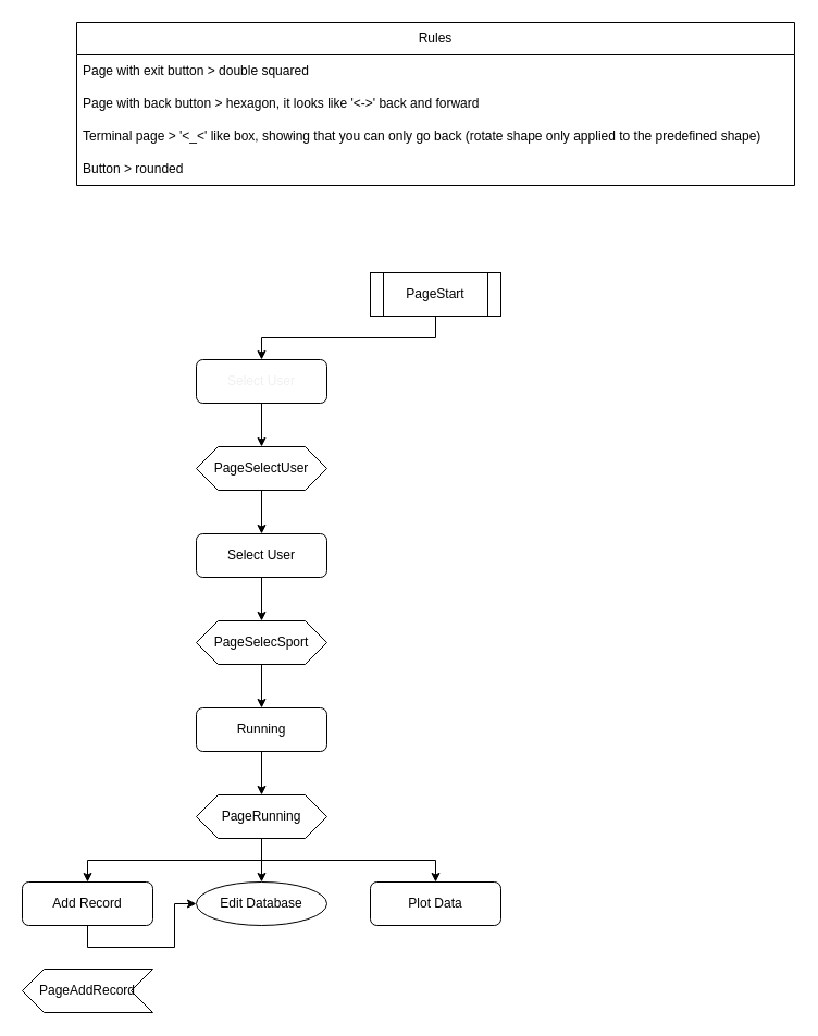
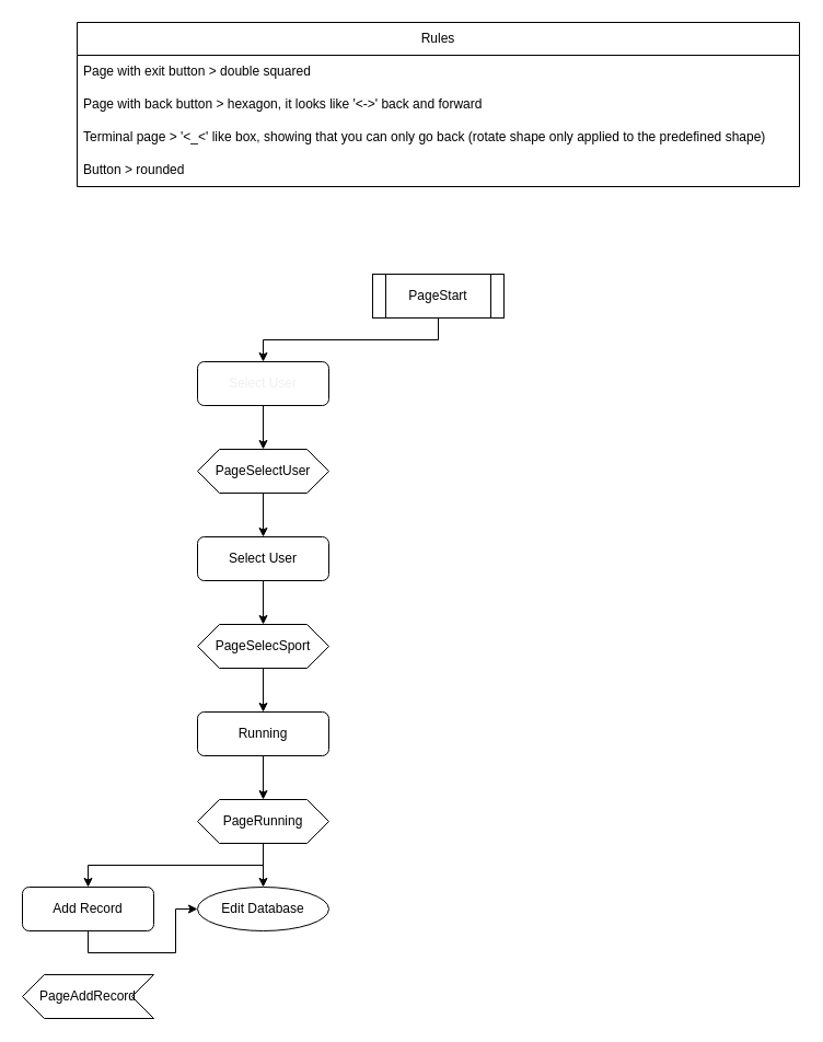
  <mxCell id="0" />
  <mxCell id="1" parent="0" />
  <mxCell id="2" style="edgeStyle=orthogonalEdgeStyle;rounded=0;orthogonalLoop=1;jettySize=auto;html=1;exitX=0.5;exitY=1;exitDx=0;exitDy=0;" edge="1" parent="1" source="3" target="6"><mxGeometry relative="1" as="geometry" /></mxCell>
  <mxCell id="3" value="PageStart" style="shape=process;whiteSpace=wrap;html=1;backgroundOutline=1;" parent="1" vertex="1"><mxGeometry x="340" y="250" width="120" height="40" as="geometry" /></mxCell>
  <mxCell id="4" style="edgeStyle=orthogonalEdgeStyle;rounded=0;orthogonalLoop=1;jettySize=auto;html=1;exitX=0.5;exitY=1;exitDx=0;exitDy=0;" edge="1" parent="1" source="6"><mxGeometry relative="1" as="geometry"><mxPoint x="240.333" y="370.167" as="targetPoint" /></mxGeometry></mxCell>
  <mxCell id="5" style="edgeStyle=orthogonalEdgeStyle;rounded=0;orthogonalLoop=1;jettySize=auto;html=1;exitX=0.5;exitY=1;exitDx=0;exitDy=0;entryX=0.5;entryY=0;entryDx=0;entryDy=0;" edge="1" parent="1" source="6" target="21"><mxGeometry relative="1" as="geometry" /></mxCell>
  <mxCell id="6" value="&lt;div style=&quot;&quot;&gt;&lt;br&gt;&lt;/div&gt;&lt;span style=&quot;color: rgb(240, 240, 240); font-family: Helvetica; font-size: 12px; font-style: normal; font-variant-ligatures: normal; font-variant-caps: normal; font-weight: 400; letter-spacing: normal; orphans: 2; text-indent: 0px; text-transform: none; widows: 2; word-spacing: 0px; -webkit-text-stroke-width: 0px; background-color: rgb(42, 37, 47); text-decoration-thickness: initial; text-decoration-style: initial; text-decoration-color: initial; float: none; display: inline !important;&quot;&gt;&lt;div style=&quot;&quot;&gt;Select User&lt;/div&gt;&lt;/span&gt;&lt;div style=&quot;&quot;&gt;&lt;br&gt;&lt;/div&gt;" style="rounded=1;whiteSpace=wrap;html=1;align=center;" vertex="1" parent="1"><mxGeometry x="180" y="330" width="120" height="40" as="geometry" /></mxCell>
  <mxCell id="7" value="Rules" style="swimlane;fontStyle=0;childLayout=stackLayout;horizontal=1;startSize=30;horizontalStack=0;resizeParent=1;resizeParentMax=0;resizeLast=0;collapsible=1;marginBottom=0;whiteSpace=wrap;html=1;swimlaneFillColor=default;strokeColor=default;glass=0;gradientColor=none;" vertex="1" parent="1"><mxGeometry x="70" y="20" width="660" height="150" as="geometry" /></mxCell>
  <mxCell id="8" value="Page with exit button &amp;gt; double squared" style="text;strokeColor=none;fillColor=none;align=left;verticalAlign=middle;spacingLeft=4;spacingRight=4;overflow=hidden;points=[[0,0.5],[1,0.5]];portConstraint=eastwest;rotatable=0;whiteSpace=wrap;html=1;" vertex="1" parent="7"><mxGeometry y="30" width="660" height="30" as="geometry" /></mxCell>
  <mxCell id="9" value="Page with back button &amp;gt; hexagon, it looks like '&amp;lt;-&amp;gt;' back and forward" style="text;strokeColor=none;fillColor=none;align=left;verticalAlign=middle;spacingLeft=4;spacingRight=4;overflow=hidden;points=[[0,0.5],[1,0.5]];portConstraint=eastwest;rotatable=0;whiteSpace=wrap;html=1;" vertex="1" parent="7"><mxGeometry y="60" width="660" height="30" as="geometry" /></mxCell>
  <mxCell id="10" value="Terminal page &amp;gt; '&amp;lt;_&amp;lt;' like box, showing that you can only go back (rotate shape only applied to the predefined shape)" style="text;strokeColor=none;fillColor=none;align=left;verticalAlign=middle;spacingLeft=4;spacingRight=4;overflow=hidden;points=[[0,0.5],[1,0.5]];portConstraint=eastwest;rotatable=0;whiteSpace=wrap;html=1;" vertex="1" parent="7"><mxGeometry y="90" width="660" height="30" as="geometry" /></mxCell>
  <mxCell id="11" value="Button &amp;gt; rounded" style="text;strokeColor=none;fillColor=none;align=left;verticalAlign=middle;spacingLeft=4;spacingRight=4;overflow=hidden;points=[[0,0.5],[1,0.5]];portConstraint=eastwest;rotatable=0;whiteSpace=wrap;html=1;" vertex="1" parent="7"><mxGeometry y="120" width="660" height="30" as="geometry" /></mxCell>
  <mxCell id="12" style="edgeStyle=orthogonalEdgeStyle;rounded=0;orthogonalLoop=1;jettySize=auto;html=1;exitX=0.5;exitY=1;exitDx=0;exitDy=0;entryX=0.5;entryY=0;entryDx=0;entryDy=0;" edge="1" parent="1" source="13" target="23"><mxGeometry relative="1" as="geometry" /></mxCell>
  <mxCell id="13" value="&lt;div style=&quot;&quot;&gt;Select User&lt;/div&gt;" style="rounded=1;whiteSpace=wrap;html=1;align=center;" vertex="1" parent="1"><mxGeometry x="180" y="490" width="120" height="40" as="geometry" /></mxCell>
  <mxCell id="14" style="edgeStyle=orthogonalEdgeStyle;rounded=0;orthogonalLoop=1;jettySize=auto;html=1;exitX=0.5;exitY=1;exitDx=0;exitDy=0;entryX=0.5;entryY=0;entryDx=0;entryDy=0;" edge="1" parent="1" source="15" target="27"><mxGeometry relative="1" as="geometry" /></mxCell>
  <mxCell id="15" value="&lt;div style=&quot;&quot;&gt;Running&lt;/div&gt;" style="rounded=1;whiteSpace=wrap;html=1;align=center;" vertex="1" parent="1"><mxGeometry x="180" y="650" width="120" height="40" as="geometry" /></mxCell>
  <mxCell id="16" style="edgeStyle=orthogonalEdgeStyle;rounded=0;orthogonalLoop=1;jettySize=auto;html=1;exitX=0.5;exitY=1;exitDx=0;exitDy=0;" edge="1" parent="1" source="17" target="18"><mxGeometry relative="1" as="geometry" /></mxCell>
  <mxCell id="17" value="&lt;div style=&quot;&quot;&gt;Add Record&lt;/div&gt;" style="rounded=1;whiteSpace=wrap;html=1;align=center;" vertex="1" parent="1"><mxGeometry x="20" y="810" width="120" height="40" as="geometry" /></mxCell>
  <mxCell id="18" value="&lt;div style=&quot;&quot;&gt;Edit Database&lt;/div&gt;" style="ellipse;whiteSpace=wrap;html=1;align=center;" vertex="1" parent="1"><mxGeometry x="180" y="810" width="120" height="40" as="geometry" /></mxCell>
- <mxCell id="19" value="&lt;div style=&quot;&quot;&gt;Plot Data&lt;/div&gt;" style="rounded=1;whiteSpace=wrap;html=1;align=center;" vertex="1" parent="1"><mxGeometry x="340" y="810" width="120" height="40" as="geometry" /></mxCell>
  <mxCell id="20" style="edgeStyle=orthogonalEdgeStyle;rounded=0;orthogonalLoop=1;jettySize=auto;html=1;exitX=0.5;exitY=1;exitDx=0;exitDy=0;entryX=0.5;entryY=0;entryDx=0;entryDy=0;" edge="1" parent="1" source="21" target="13"><mxGeometry relative="1" as="geometry" /></mxCell>
  <mxCell id="21" value="PageSelectUser" style="shape=hexagon;perimeter=hexagonPerimeter2;whiteSpace=wrap;html=1;fixedSize=1;" vertex="1" parent="1"><mxGeometry x="180" y="410" width="120" height="40" as="geometry" /></mxCell>
  <mxCell id="22" style="edgeStyle=orthogonalEdgeStyle;rounded=0;orthogonalLoop=1;jettySize=auto;html=1;exitX=0.5;exitY=1;exitDx=0;exitDy=0;entryX=0.5;entryY=0;entryDx=0;entryDy=0;" edge="1" parent="1" source="23" target="15"><mxGeometry relative="1" as="geometry" /></mxCell>
  <mxCell id="23" value="PageSelecSport" style="shape=hexagon;perimeter=hexagonPerimeter2;whiteSpace=wrap;html=1;fixedSize=1;" vertex="1" parent="1"><mxGeometry x="180" y="570" width="120" height="40" as="geometry" /></mxCell>
  <mxCell id="24" style="edgeStyle=orthogonalEdgeStyle;rounded=0;orthogonalLoop=1;jettySize=auto;html=1;exitX=0.5;exitY=1;exitDx=0;exitDy=0;" edge="1" parent="1" source="27" target="17"><mxGeometry relative="1" as="geometry" /></mxCell>
  <mxCell id="25" style="edgeStyle=orthogonalEdgeStyle;rounded=0;orthogonalLoop=1;jettySize=auto;html=1;exitX=0.5;exitY=1;exitDx=0;exitDy=0;entryX=0.5;entryY=0;entryDx=0;entryDy=0;" edge="1" parent="1" source="27" target="18"><mxGeometry relative="1" as="geometry" /></mxCell>
- <mxCell id="26" style="edgeStyle=orthogonalEdgeStyle;rounded=0;orthogonalLoop=1;jettySize=auto;html=1;exitX=0.5;exitY=1;exitDx=0;exitDy=0;entryX=0.5;entryY=0;entryDx=0;entryDy=0;" edge="1" parent="1" source="27" target="19"><mxGeometry relative="1" as="geometry" /></mxCell>
  <mxCell id="27" value="PageRunning" style="shape=hexagon;perimeter=hexagonPerimeter2;whiteSpace=wrap;html=1;fixedSize=1;" vertex="1" parent="1"><mxGeometry x="180" y="730" width="120" height="40" as="geometry" /></mxCell>
  <mxCell id="28" value="PageAddRecord" style="shape=step;perimeter=stepPerimeter;whiteSpace=wrap;html=1;fixedSize=1;direction=west;" vertex="1" parent="1"><mxGeometry x="20" y="890" width="120" height="40" as="geometry" /></mxCell>
